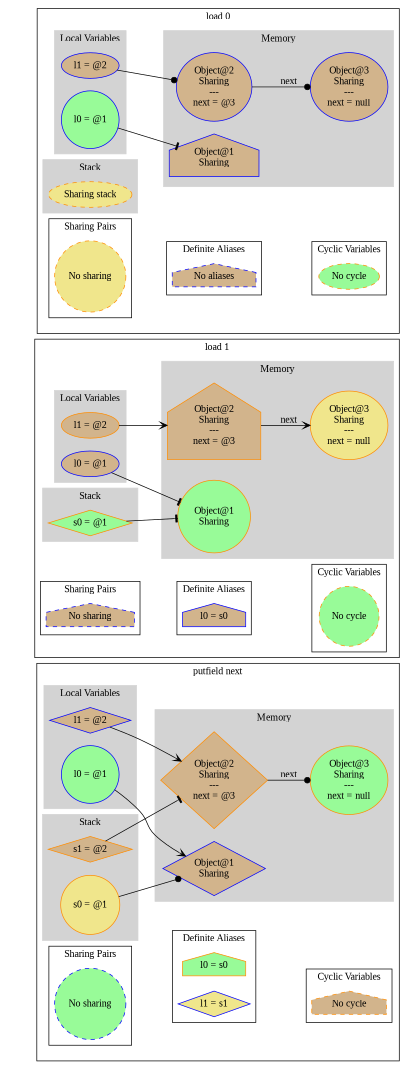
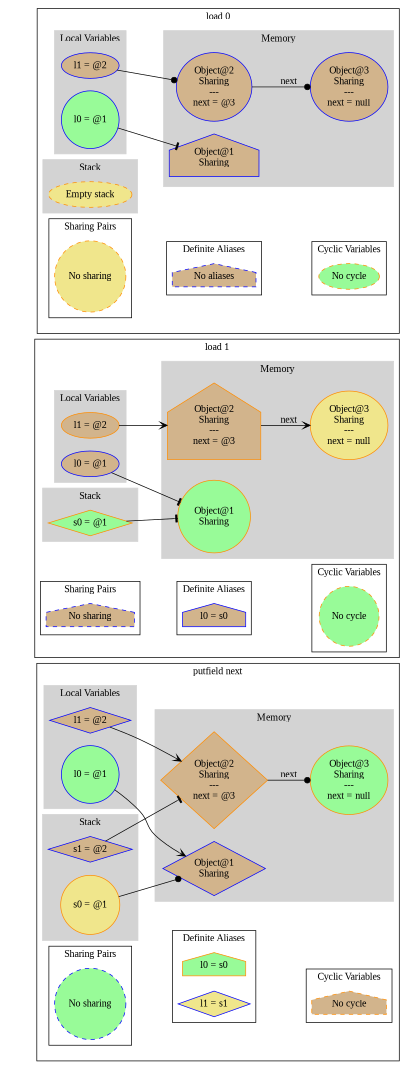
  digraph {
    anchor_start=anchor_530939180435776
    fontname="Liberation Serif"
    rankdir=LR
    node [fillcolor=tan fontname="Liberation Serif" shape=ellipse style=filled color=blue]
    edge [fontname="Liberation Serif"]
    anchor [fillcolor=lightblue height=0 shape=point style=invis width=0 color=""]
    n2 [fillcolor=palegreen label="l0 = @1" shape=circle]
    n3 [label="l1 = @2"]
-   n4 [color=darkorange fillcolor=khaki label="Sharing stack" style="dashed,filled"]
+   n4 [color=darkorange fillcolor=khaki label="Empty stack" style="dashed,filled"]
    n5 [label="Object@1\nSharing" shape=house]
    n6 [label="Object@2\nSharing\n---\nnext = @3\n"]
    n7 [label="Object@3\nSharing\n---\nnext = null\n"]
    n8 [color=darkorange fillcolor=khaki label="No sharing" shape=circle style="dashed,filled"]
    n9 [label="No aliases" shape=house style="dashed,filled"]
    n10 [color=darkorange fillcolor=palegreen label="No cycle" style="dashed,filled"]
    anchor_530939173638576 [fillcolor=lightblue shape=point style=invis color=""]
    n12 [label="l0 = @1"]
    n13 [color=darkorange label="l1 = @2"]
    n14 [color=darkorange fillcolor=palegreen label="s0 = @1" shape=diamond]
    n15 [color=darkorange fillcolor=palegreen label="Object@1\nSharing" shape=circle]
    n16 [color=darkorange label="Object@2\nSharing\n---\nnext = @3\n" shape=house]
    n17 [color=darkorange fillcolor=khaki label="Object@3\nSharing\n---\nnext = null\n"]
    n18 [label="No sharing" shape=house style="dashed,filled"]
    n19 [label="l0 = s0" shape=house]
    n20 [color=darkorange fillcolor=palegreen label="No cycle" shape=circle style="dashed,filled"]
    anchor_530939175693760 [fillcolor=lightblue shape=point style=invis color=""]
    n22 [fillcolor=palegreen label="l0 = @1" shape=circle]
    n23 [label="l1 = @2" shape=diamond]
    n24 [color=darkorange fillcolor=khaki label="s0 = @1" shape=circle]
-   n25 [color=darkorange label="s1 = @2" shape=diamond]
+   n25 [label="s1 = @2" shape=diamond]
    n26 [label="Object@1\nSharing" shape=diamond]
    n27 [color=darkorange label="Object@2\nSharing\n---\nnext = @3\n" shape=diamond]
    n28 [color=darkorange fillcolor=palegreen label="Object@3\nSharing\n---\nnext = null\n"]
    n29 [fillcolor=palegreen label="No sharing" shape=circle style="dashed,filled"]
    n30 [color=darkorange fillcolor=palegreen label="l0 = s0" shape=house]
    n31 [fillcolor=khaki label="l1 = s1" shape=diamond]
    n32 [color=darkorange label="No cycle" shape=house style="dashed,filled"]
    anchor_530939180435776 [fillcolor=lightblue shape=point style=invis color=""]
    anchor_start [fillcolor=lightblue shape=point style=invis color=""]
    subgraph cluster_1 {
      style=invis
      anchor
    }
    subgraph cluster_2 {
      label="load 0"
      anchor_530939173638576
      subgraph cluster_3 {
        color=lightgrey
        label="Local Variables"
        style=filled
        n2
        n3
      }
      subgraph cluster_4 {
        color=lightgrey
        label=Stack
        style=filled
        n4
      }
      subgraph cluster_5 {
        color=lightgrey
        label=Memory
        style=filled
        n5
        n6
        n7
      }
      subgraph cluster_6 {
        label="Sharing Pairs"
        n8
      }
      subgraph cluster_7 {
        label="Definite Aliases"
        n9
      }
      subgraph cluster_8 {
        label="Cyclic Variables"
        n10
      }
    }
    subgraph cluster_9 {
      label="load 1"
      anchor_530939175693760
      subgraph cluster_10 {
        color=lightgrey
        label="Local Variables"
        style=filled
        n12
        n13
      }
      subgraph cluster_11 {
        color=lightgrey
        label=Stack
        style=filled
        n14
      }
      subgraph cluster_12 {
        color=lightgrey
        label=Memory
        style=filled
        n15
        n16
        n17
      }
      subgraph cluster_13 {
        label="Sharing Pairs"
        n18
      }
      subgraph cluster_14 {
        label="Definite Aliases"
        n19
      }
      subgraph cluster_15 {
        label="Cyclic Variables"
        n20
      }
    }
    subgraph cluster_16 {
      label="putfield next"
      anchor_530939180435776
      subgraph cluster_17 {
        color=lightgrey
        label="Local Variables"
        style=filled
        n22
        n23
      }
      subgraph cluster_18 {
        color=lightgrey
        label=Stack
        style=filled
        n24
        n25
      }
      subgraph cluster_19 {
        color=lightgrey
        label=Memory
        style=filled
        n26
        n27
        n28
      }
      subgraph cluster_20 {
        label="Sharing Pairs"
        n29
      }
      subgraph cluster_21 {
        label="Definite Aliases"
        n30
        n31
      }
      subgraph cluster_22 {
        label="Cyclic Variables"
        n32
      }
    }
    n2 -> n5 [arrowhead=tee]
    n3 -> n6 [arrowhead=dot]
    n6 -> n7 [arrowhead=dot label=next]
    n8 -> n9 [style=invis weight=10]
    n9 -> n10 [style=invis weight=10]
    n12 -> n15 [arrowhead=tee]
    n13 -> n16 [arrowhead=vee]
    n14 -> n15 [arrowhead=tee]
    n16 -> n17 [arrowhead=vee label=next]
    n18 -> n19 [style=invis weight=10]
    n19 -> n20 [style=invis weight=10]
    n22 -> n26 [arrowhead=vee]
    n23 -> n27 [arrowhead=vee]
    n24 -> n26 [arrowhead=dot]
    n25 -> n27 [arrowhead=tee]
    n27 -> n28 [arrowhead=dot label=next]
    n29 -> n31 [style=invis weight=10]
    n31 -> n32 [style=invis weight=10]
    anchor_start -> anchor_530939173638576 [style=invis]
    anchor_start -> anchor_530939175693760 [style=invis]
    anchor_start -> anchor_530939180435776 [style=invis]
  }
